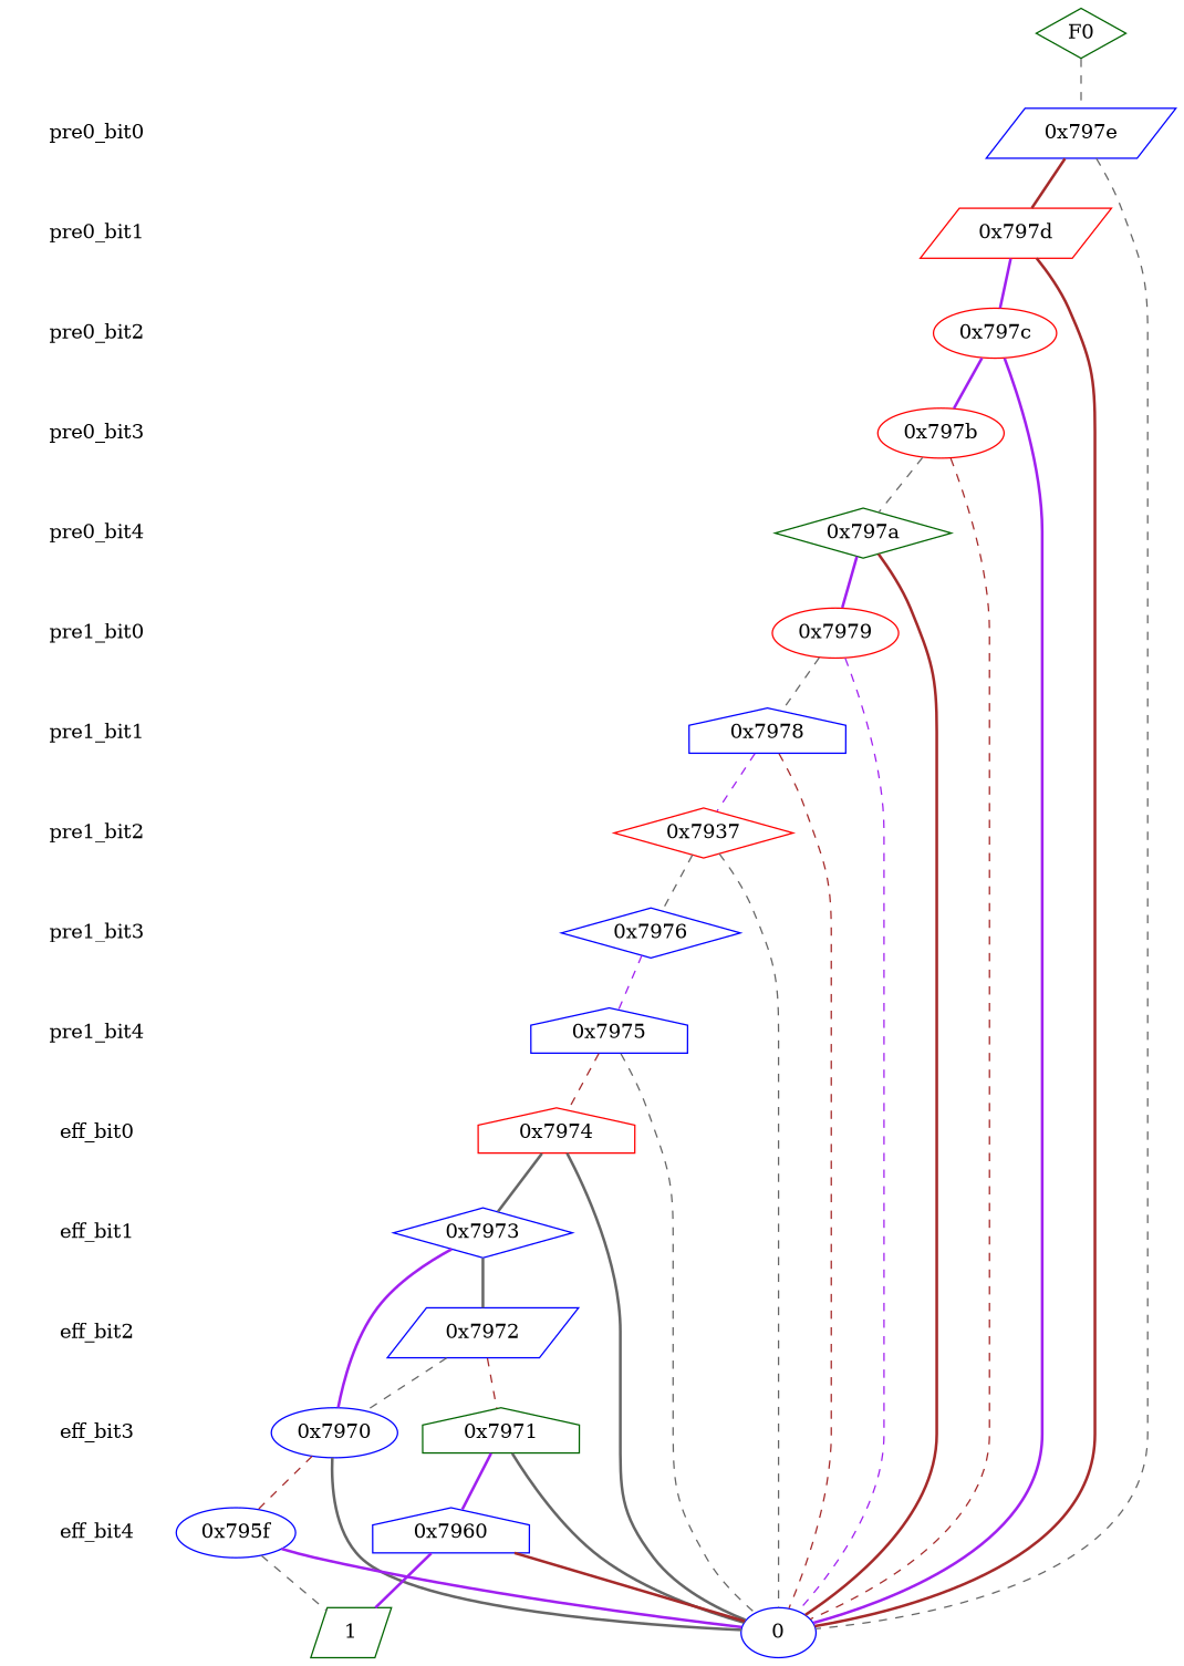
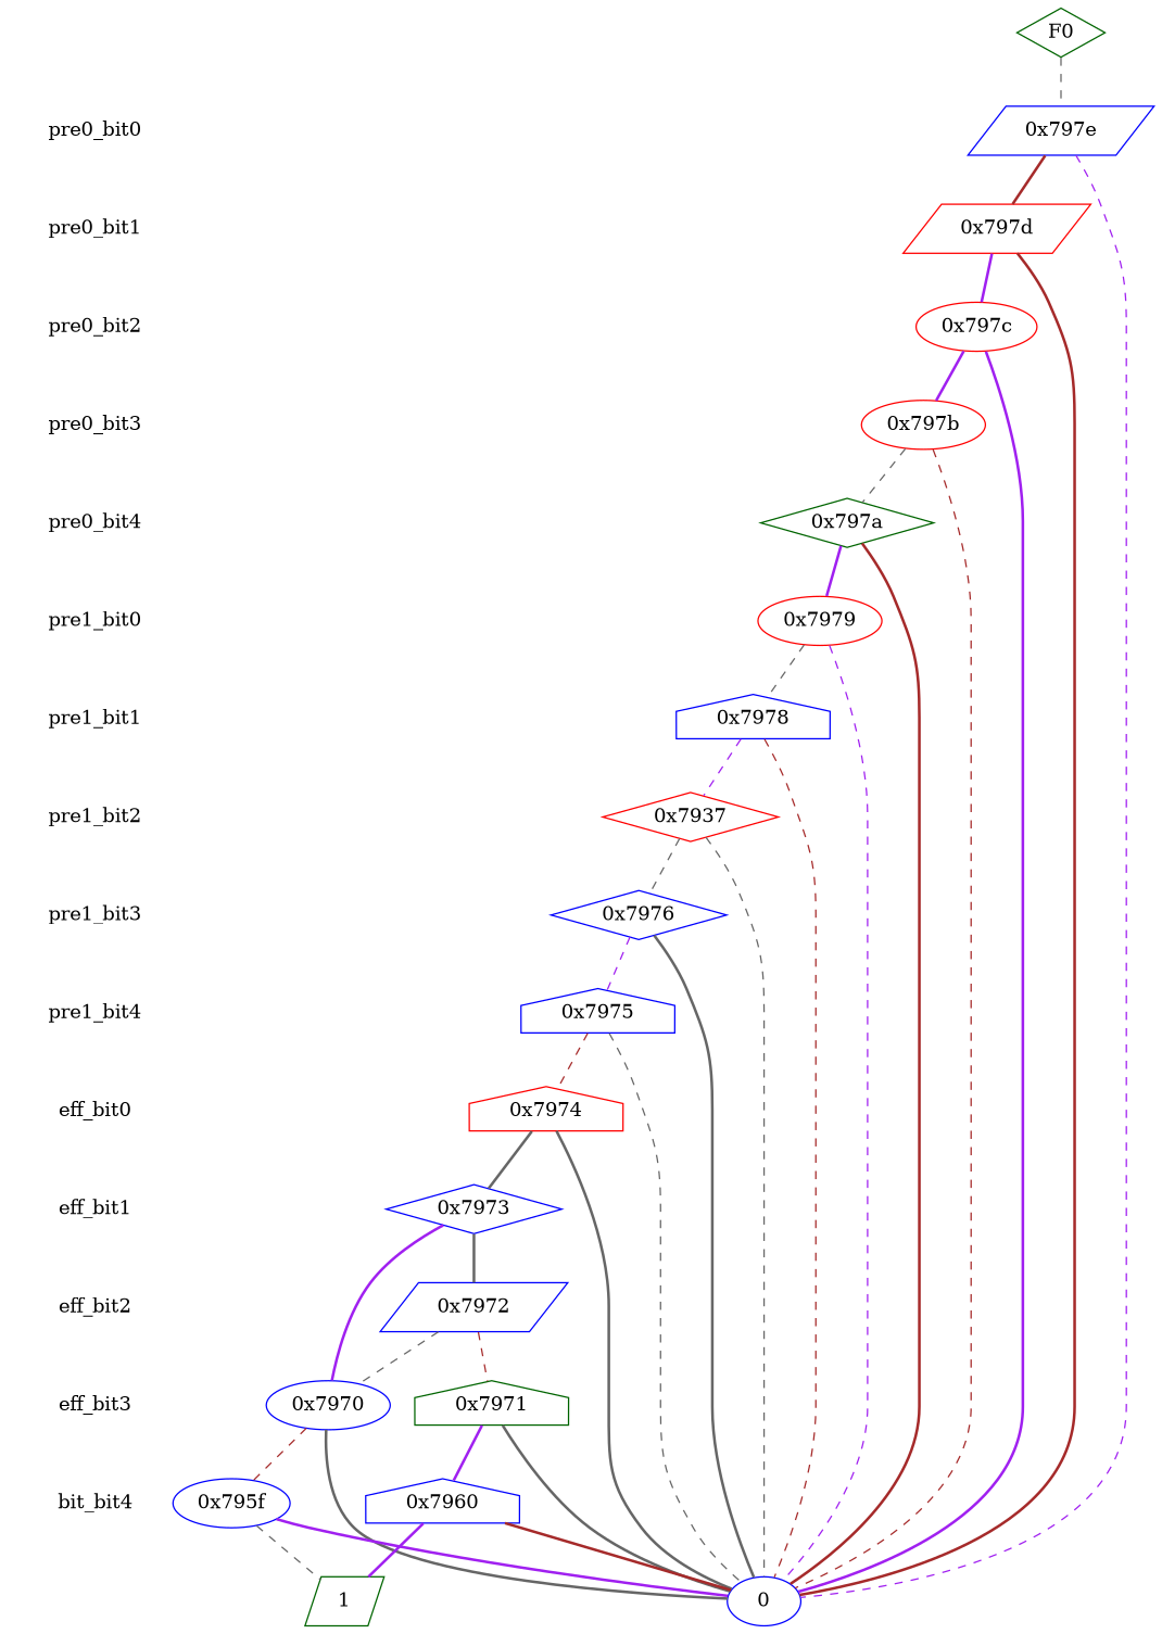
  digraph {
    node [shape=plaintext color=blue]
    edge [dir=none style=bold]
    "CONST NODES" [style=invis color=""]
    " pre0_bit0 "
    " pre0_bit1 " [color=red]
    " pre0_bit2 " [color=darkgreen]
    " pre0_bit3 " [color=darkgreen]
    " pre0_bit4 " [color=red]
    " pre1_bit0 "
    " pre1_bit1 " [color=red]
    " pre1_bit2 " [color=darkgreen]
    " pre1_bit3 " [color=darkgreen]
    " pre1_bit4 "
    " eff_bit0 " [color=darkgreen]
    " eff_bit1 "
    " eff_bit2 "
    " eff_bit3 "
-   " eff_bit4 " [color=darkgreen]
+   " eff_bit4 " [color=darkgreen label=bit_bit4]
    F0 [color=darkgreen shape=diamond]
    "0x797e" [shape=parallelogram]
    "0x797d" [color=red shape=parallelogram]
    "0x797c" [color=red shape=ellipse]
    "0x797b" [color=red shape=ellipse]
    "0x797a" [color=darkgreen shape=diamond]
    "0x7979" [color=red shape=ellipse]
    "0x7978" [shape=house]
    n25 [color=red label="0x7937" shape=diamond]
    "0x7976" [shape=diamond]
    "0x7975" [shape=house]
    "0x7974" [color=red shape=house]
    "0x7973" [shape=diamond]
    "0x7972" [shape=parallelogram]
    "0x7970" [shape=ellipse]
    "0x7971" [color=darkgreen shape=house]
    "0x795f" [shape=ellipse]
    "0x7960" [shape=house]
    n35 [label=0 shape=ellipse]
    n36 [color=darkgreen label=1 shape=parallelogram]
    subgraph sub_1 {
      "CONST NODES"
      " pre0_bit0 "
      " pre0_bit1 "
      " pre0_bit2 "
      " pre0_bit3 "
      " pre0_bit4 "
      " pre1_bit0 "
      " pre1_bit1 "
      " pre1_bit2 "
      " pre1_bit3 "
      " pre1_bit4 "
      " eff_bit0 "
      " eff_bit1 "
      " eff_bit2 "
      " eff_bit3 "
      " eff_bit4 "
    }
    subgraph sub_2 {
      rank=same
      F0
    }
    subgraph sub_3 {
      rank=same
      " pre0_bit0 "
      "0x797e"
    }
    subgraph sub_4 {
      rank=same
      " pre0_bit1 "
      "0x797d"
    }
    subgraph sub_5 {
      rank=same
      " pre0_bit2 "
      "0x797c"
    }
    subgraph sub_6 {
      rank=same
      " pre0_bit3 "
      "0x797b"
    }
    subgraph sub_7 {
      rank=same
      " pre0_bit4 "
      "0x797a"
    }
    subgraph sub_8 {
      rank=same
      " pre1_bit0 "
      "0x7979"
    }
    subgraph sub_9 {
      rank=same
      " pre1_bit1 "
      "0x7978"
    }
    subgraph sub_10 {
      rank=same
      " pre1_bit2 "
      n25
    }
    subgraph sub_11 {
      rank=same
      " pre1_bit3 "
      "0x7976"
    }
    subgraph sub_12 {
      rank=same
      " pre1_bit4 "
      "0x7975"
    }
    subgraph sub_13 {
      rank=same
      " eff_bit0 "
      "0x7974"
    }
    subgraph sub_14 {
      rank=same
      " eff_bit1 "
      "0x7973"
    }
    subgraph sub_15 {
      rank=same
      " eff_bit2 "
      "0x7972"
    }
    subgraph sub_16 {
      rank=same
      " eff_bit3 "
      "0x7970"
      "0x7971"
    }
    subgraph sub_17 {
      rank=same
      " eff_bit4 "
      "0x795f"
      "0x7960"
    }
    subgraph sub_18 {
      rank=same
      "CONST NODES"
      subgraph sub_19 {
        rank=same
        n35
        n36
      }
    }
    " pre0_bit0 " -> " pre0_bit1 " [style=invis]
    " pre0_bit1 " -> " pre0_bit2 " [style=invis]
    " pre0_bit2 " -> " pre0_bit3 " [style=invis]
    " pre0_bit3 " -> " pre0_bit4 " [style=invis]
    " pre0_bit4 " -> " pre1_bit0 " [style=invis]
    " pre1_bit0 " -> " pre1_bit1 " [style=invis]
    " pre1_bit1 " -> " pre1_bit2 " [style=invis]
    " pre1_bit2 " -> " pre1_bit3 " [style=invis]
    " pre1_bit3 " -> " pre1_bit4 " [style=invis]
    " pre1_bit4 " -> " eff_bit0 " [style=invis]
    " eff_bit0 " -> " eff_bit1 " [style=invis]
    " eff_bit1 " -> " eff_bit2 " [style=invis]
    " eff_bit2 " -> " eff_bit3 " [style=invis]
    " eff_bit3 " -> " eff_bit4 " [style=invis]
    " eff_bit4 " -> "CONST NODES" [style=invis]
    F0 -> "0x797e" [color=gray40 style=dashed]
    "0x797e" -> "0x797d" [color=brown]
-   "0x797e" -> n35 [color=gray40 style=dashed]
+   "0x797e" -> n35 [color=purple style=dashed]
    "0x797d" -> "0x797c" [color=purple]
    "0x797d" -> n35 [color=brown]
    "0x797c" -> "0x797b" [color=purple]
    "0x797c" -> n35 [color=purple]
    "0x797b" -> "0x797a" [color=gray40 style=dashed]
    "0x797b" -> n35 [color=brown style=dashed]
    "0x797a" -> "0x7979" [color=purple]
    "0x797a" -> n35 [color=brown]
    "0x7979" -> "0x7978" [color=gray40 style=dashed]
    "0x7979" -> n35 [color=purple style=dashed]
    "0x7978" -> n25 [color=purple style=dashed]
    "0x7978" -> n35 [color=brown style=dashed]
    n25 -> "0x7976" [color=gray40 style=dashed]
    n25 -> n35 [color=gray40 style=dashed]
    "0x7976" -> "0x7975" [color=purple style=dashed]
+   "0x7976" -> n35 [color=gray40]
    "0x7975" -> "0x7974" [color=brown style=dashed]
    "0x7975" -> n35 [color=gray40 style=dashed]
    "0x7974" -> "0x7973" [color=gray40]
    "0x7974" -> n35 [color=gray40]
    "0x7973" -> "0x7972" [color=gray40]
    "0x7973" -> "0x7970" [color=purple]
    "0x7972" -> "0x7970" [color=gray40 style=dashed]
    "0x7972" -> "0x7971" [color=brown style=dashed]
    "0x7970" -> "0x795f" [color=brown style=dashed]
    "0x7970" -> n35 [color=gray40]
    "0x7971" -> "0x7960" [color=purple]
    "0x7971" -> n35 [color=gray40]
    "0x795f" -> n35 [color=purple]
    "0x795f" -> n36 [color=gray40 style=dashed]
    "0x7960" -> n35 [color=brown]
    "0x7960" -> n36 [color=purple]
  }
